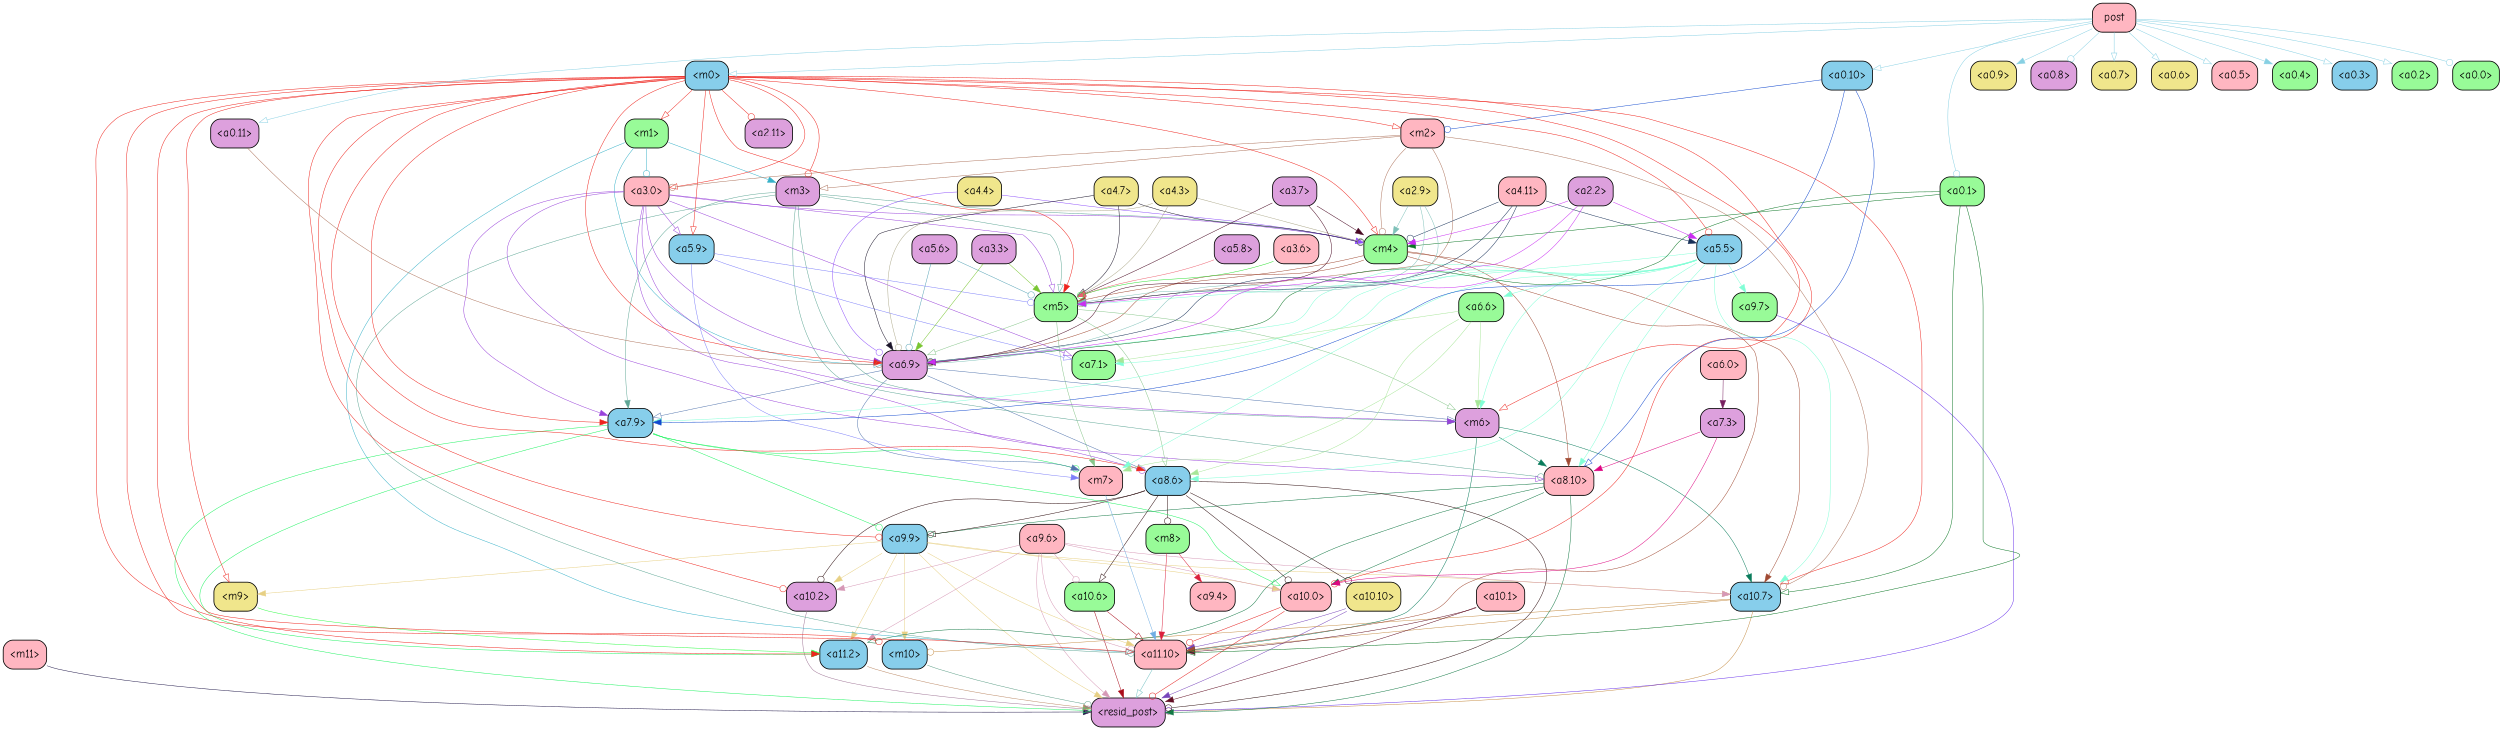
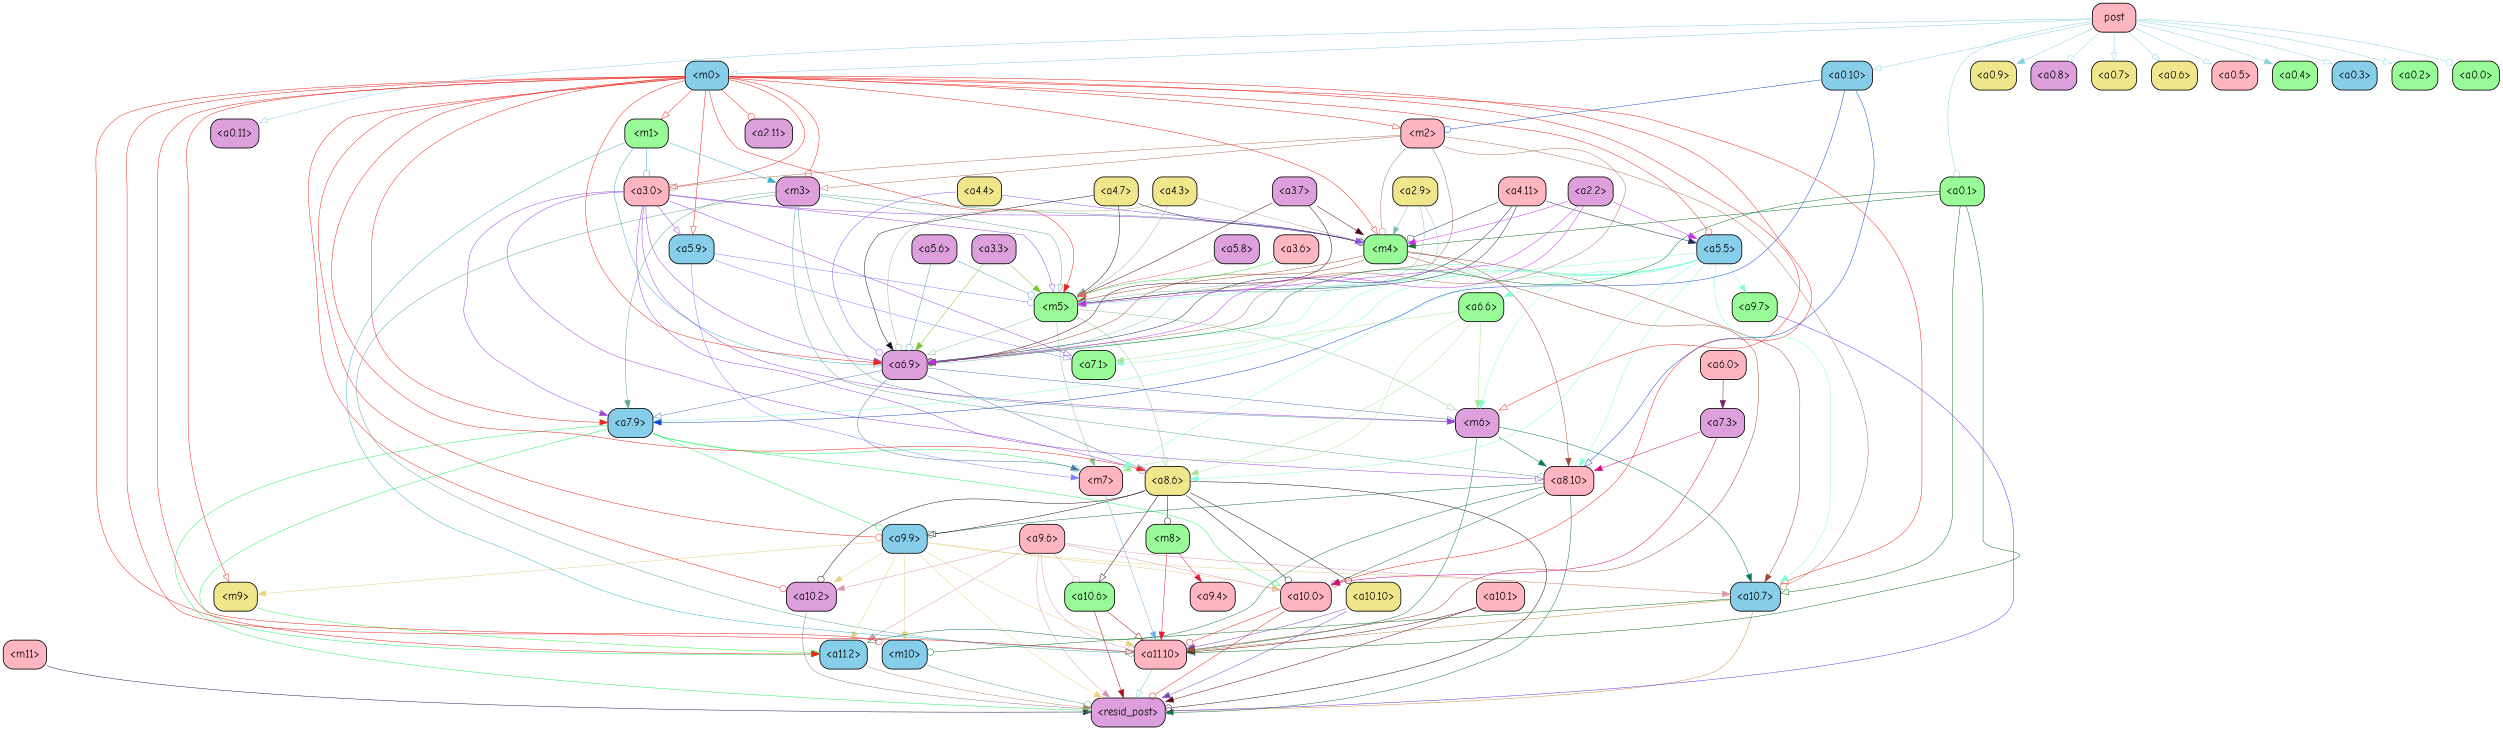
  strict digraph {
    fontname="Comic Neue"
    splines=true
    node [color=black fillcolor=lightpink fontname="Comic Neue" shape=box style="filled, rounded"]
    edge [arrowhead=normal color="#ee241d" fontname="Comic Neue" penwidth=0.6 style=solid]
    "<resid_post>" [fillcolor=plum]
    "<m11>"
    "<a11.10>"
    "<a11.2>" [fillcolor=skyblue]
    "<m10>" [fillcolor=skyblue]
    "<a10.10>" [fillcolor=khaki]
    "<a10.7>" [fillcolor=skyblue]
    "<a10.6>" [fillcolor=palegreen]
    "<a10.2>" [fillcolor=plum]
    "<a10.1>"
    "<a10.0>"
    "<a9.9>" [fillcolor=skyblue]
    "<m9>" [fillcolor=khaki]
    "<a9.7>" [fillcolor=palegreen]
    "<a9.6>"
    "<a8.10>"
-   "<a8.6>" [fillcolor=skyblue]
+   "<a8.6>" [fillcolor=khaki]
    "<m8>" [fillcolor=palegreen]
    "<a9.4>"
    "<a7.9>" [fillcolor=skyblue]
    "<m7>"
    "<m6>" [fillcolor=plum]
    "<m4>" [fillcolor=palegreen]
    "<m5>" [fillcolor=palegreen]
    "<a6.9>" [fillcolor=plum]
    "<m3>" [fillcolor=plum]
    "<m1>" [fillcolor=palegreen]
    "<a3.0>"
    "<a5.9>" [fillcolor=skyblue]
    "<a7.1>" [fillcolor=palegreen]
    "<m0>" [fillcolor=skyblue]
    "<a5.5>" [fillcolor=skyblue]
    "<m2>"
    "<a2.11>" [fillcolor=plum]
    "<a6.6>" [fillcolor=palegreen]
    "<a0.1>" [fillcolor=palegreen]
    "<a7.3>" [fillcolor=plum]
    "<a0.10>" [fillcolor=skyblue]
    "<a6.0>"
    "<a4.4>" [fillcolor=khaki]
    "<a5.6>" [fillcolor=plum]
    "<a4.11>"
    "<a4.7>" [fillcolor=khaki]
    "<a4.3>" [fillcolor=khaki]
    "<a3.7>" [fillcolor=plum]
    "<a3.3>" [fillcolor=plum]
    "<a2.9>" [fillcolor=khaki]
    "<a2.2>" [fillcolor=plum]
    "<a5.8>" [fillcolor=plum]
    "<a3.6>"
    n51 [label=post]
    "<a0.11>" [fillcolor=plum]
    "<a0.9>" [fillcolor=khaki]
    "<a0.8>" [fillcolor=plum]
    "<a0.7>" [fillcolor=khaki]
    "<a0.6>" [fillcolor=khaki]
    "<a0.5>"
    "<a0.4>" [fillcolor=palegreen]
    "<a0.3>" [fillcolor=skyblue]
    "<a0.2>" [fillcolor=palegreen]
    "<a0.0>" [fillcolor=palegreen]
    "<m11>" -> "<resid_post>" [color="#221a4b" style=bold]
    "<a11.10>" -> "<resid_post>" [arrowhead=onormal color="#73c0c3"]
    "<a11.2>" -> "<resid_post>" [color="#bb8966"]
    "<m10>" -> "<resid_post>" [arrowhead=odot color="#5d9e87"]
    "<a10.10>" -> "<resid_post>" [color="#7845bb" style=bold]
    "<a10.10>" -> "<a11.10>" [color="#7845bb"]
    "<a10.7>" -> "<resid_post>" [arrowhead=odot color="#c58d46"]
    "<a10.7>" -> "<a11.10>" [arrowhead=onormal color="#c58d46"]
-   "<a10.7>" -> "<m10>" [arrowhead=odot color="#c58d46"]
+   "<a10.7>" -> "<m10>" [arrowhead=odot color="#0a7624"]
    "<a10.6>" -> "<resid_post>" [color="#a90b19" style=bold]
    "<a10.6>" -> "<a11.10>" [arrowhead=onormal color="#a90b19" style=bold]
    "<a10.2>" -> "<resid_post>" [arrowhead=odot color="#9f7596" style=bold]
    "<a10.1>" -> "<resid_post>" [color="#620f23"]
    "<a10.1>" -> "<a11.10>" [color="#620f23"]
    "<a10.0>" -> "<resid_post>" [arrowhead=odot color="#e41e1d"]
    "<a10.0>" -> "<a11.10>" [arrowhead=odot color="#e41e1d"]
    "<a9.9>" -> "<resid_post>" [color="#e7d084" arrowhead="" style=""]
    "<a9.9>" -> "<a11.10>" [color="#e7d084" arrowhead="" style=""]
    "<a9.9>" -> "<a11.2>" [color="#e7d084" arrowhead="" style=""]
    "<a9.9>" -> "<m10>" [color="#e7d084" arrowhead="" style=""]
    "<a9.9>" -> "<a10.7>" [color="#e7d084" arrowhead="" style=""]
    "<a9.9>" -> "<a10.2>" [color="#e7d084" arrowhead="" style=""]
    "<a9.9>" -> "<a10.0>" [color="#e7d084" arrowhead="" style=""]
    "<a9.9>" -> "<m9>" [color="#e7d084" arrowhead="" style=""]
    "<m9>" -> "<a11.2>" [color="#34fc49" style=bold]
    "<a9.7>" -> "<resid_post>" [arrowhead=odot color="#6730eb"]
    "<a9.6>" -> "<resid_post>" [color="#d698b6"]
    "<a9.6>" -> "<a11.10>" [arrowhead=odot color="#d698b6"]
    "<a9.6>" -> "<a11.2>" [color="#d698b6" style=bold]
    "<a9.6>" -> "<a10.7>" [color="#d698b6" style=bold]
    "<a9.6>" -> "<a10.6>" [arrowhead=odot color="#d698b6" style=bold]
    "<a9.6>" -> "<a10.2>" [color="#d698b6" style=bold]
    "<a9.6>" -> "<a10.0>" [arrowhead=onormal color="#d698b6"]
    "<a8.10>" -> "<resid_post>" [color="#127844" style=bold]
    "<a8.10>" -> "<a11.2>" [arrowhead=onormal color="#127844"]
    "<a8.10>" -> "<a10.0>" [color="#127844"]
    "<a8.10>" -> "<a9.9>" [arrowhead=odot color="#127844"]
    "<a8.6>" -> "<resid_post>" [arrowhead=odot color="#2b0b0d" style=bold]
    "<a8.6>" -> "<a10.10>" [arrowhead=odot color="#2b0b0d"]
    "<a8.6>" -> "<a10.6>" [arrowhead=onormal color="#2b0b0d" style=bold]
    "<a8.6>" -> "<a10.2>" [arrowhead=odot color="#2b0b0d"]
    "<a8.6>" -> "<a10.0>" [arrowhead=odot color="#2b0b0d" style=bold]
    "<a8.6>" -> "<a9.9>" [arrowhead=onormal color="#2b0b0d" style=bold]
    "<a8.6>" -> "<m8>" [arrowhead=odot color="#2b0b0d" style=bold]
    "<m8>" -> "<a11.10>" [color="#db213d" style=bold]
    "<m8>" -> "<a9.4>" [color="#db213d" style=bold]
    "<a7.9>" -> "<resid_post>" [arrowhead=onormal color="#1ef360" style=bold]
    "<a7.9>" -> "<a11.2>" [color="#1ef360"]
    "<a7.9>" -> "<a10.0>" [arrowhead=onormal color="#1ef360"]
    "<a7.9>" -> "<a9.9>" [arrowhead=odot color="#1ef360" style=bold]
    "<a7.9>" -> "<m7>" [arrowhead=odot color="#1ef360"]
    "<m7>" -> "<a11.10>" [color="#6fade3" style=bold]
    "<m6>" -> "<a11.10>" [arrowhead=onormal color="#0a7c5c" style=bold]
    "<m6>" -> "<a10.7>" [color="#0a7c5c"]
    "<m6>" -> "<a8.10>" [color="#0a7c5c" style=bold]
    "<m4>" -> "<a11.10>" [color="#a04a33" style=bold]
    "<m4>" -> "<a10.7>" [color="#a04a33"]
    "<m4>" -> "<a8.10>" [color="#a04a33"]
    "<m4>" -> "<m5>" [color="#a04a33"]
    "<m4>" -> "<a6.9>" [arrowhead=odot color="#a04a33" style=bold]
    "<m5>" -> "<a8.6>" [arrowhead=onormal color="#86c58a"]
    "<m5>" -> "<m7>" [color="#86c58a"]
    "<m5>" -> "<m6>" [arrowhead=onormal color="#86c58a"]
    "<m5>" -> "<a6.9>" [arrowhead=onormal color="#86c58a"]
    "<a6.9>" -> "<a8.6>" [arrowhead=onormal color="#5375ad"]
    "<a6.9>" -> "<a7.9>" [arrowhead=onormal color="#5375ad"]
    "<a6.9>" -> "<m7>" [color="#5375ad" style=bold]
    "<a6.9>" -> "<m6>" [arrowhead=onormal color="#5375ad" style=bold]
    "<m3>" -> "<a11.10>" [arrowhead=odot color="#5ea695"]
    "<m3>" -> "<a8.10>" [arrowhead=odot color="#5ea695" style=bold]
    "<m3>" -> "<a7.9>" [color="#5ea695"]
    "<m3>" -> "<m6>" [color="#5ea695"]
    "<m3>" -> "<m4>" [arrowhead=odot color="#5ea695" style=bold]
    "<m3>" -> "<m5>" [arrowhead=onormal color="#5ea695" style=bold]
    "<m1>" -> "<a11.10>" [arrowhead=onormal color="#37b1c8" style=bold]
    "<m1>" -> "<a6.9>" [arrowhead=onormal color="#37b1c8" style=bold]
    "<m1>" -> "<m3>" [color="#37b1c8" style=bold]
    "<m1>" -> "<a3.0>" [arrowhead=odot color="#37b1c8" style=bold]
    "<a3.0>" -> "<a8.10>" [arrowhead=onormal color="#9842da"]
    "<a3.0>" -> "<a8.6>" [arrowhead=odot color="#9842da" style=bold]
    "<a3.0>" -> "<a7.9>" [color="#9842da"]
    "<a3.0>" -> "<m6>" [color="#9842da"]
    "<a3.0>" -> "<m4>" [arrowhead=onormal color="#9842da" style=bold]
    "<a3.0>" -> "<m5>" [arrowhead=onormal color="#9842da" style=bold]
    "<a3.0>" -> "<a6.9>" [color="#9842da"]
    "<a3.0>" -> "<a5.9>" [arrowhead=onormal color="#9842da" style=bold]
    "<a3.0>" -> "<a7.1>" [arrowhead=onormal color="#9842da" style=bold]
    "<a5.9>" -> "<m7>" [color="#7e80f9"]
    "<a5.9>" -> "<m5>" [arrowhead=odot color="#7e80f9" style=bold]
    "<a5.9>" -> "<a7.1>" [arrowhead=onormal color="#7e80f9"]
    "<m0>" -> "<a11.10>" [arrowhead=onormal style=bold]
    "<m0>" -> "<a11.2>" [style=bold]
    "<m0>" -> "<m10>" [arrowhead=odot]
    "<m0>" -> "<a10.7>" [arrowhead=onormal]
    "<m0>" -> "<a10.2>" [arrowhead=odot style=bold]
    "<m0>" -> "<a10.0>" [arrowhead=odot]
    "<m0>" -> "<a9.9>" [arrowhead=odot]
    "<m0>" -> "<m9>" [arrowhead=onormal]
    "<m0>" -> "<a8.6>"
    "<m0>" -> "<a7.9>"
    "<m0>" -> "<m6>" [arrowhead=onormal style=bold]
    "<m0>" -> "<m4>" [arrowhead=onormal]
    "<m0>" -> "<m5>" [style=bold]
    "<m0>" -> "<a6.9>" [style=bold]
    "<m0>" -> "<m3>" [arrowhead=odot]
    "<m0>" -> "<m1>" [arrowhead=onormal style=bold]
    "<m0>" -> "<a3.0>" [arrowhead=onormal style=bold]
    "<m0>" -> "<a5.9>" [arrowhead=onormal]
    "<m0>" -> "<a5.5>" [arrowhead=odot style=bold]
    "<m0>" -> "<m2>" [arrowhead=onormal]
    "<m0>" -> "<a2.11>" [arrowhead=odot]
    "<a5.5>" -> "<a10.7>" [color="#81fed6" arrowhead="" style=""]
    "<a5.5>" -> "<a9.7>" [color="#81fed6" arrowhead="" style=""]
    "<a5.5>" -> "<a8.10>" [color="#81fed6" arrowhead="" style=""]
    "<a5.5>" -> "<a8.6>" [color="#81fed6" arrowhead="" style=""]
    "<a5.5>" -> "<a7.9>" [color="#81fed6" arrowhead="" style=""]
    "<a5.5>" -> "<m7>" [color="#81fed6" arrowhead="" style=""]
    "<a5.5>" -> "<m6>" [color="#81fed6" arrowhead="" style=""]
    "<a5.5>" -> "<m5>" [color="#81fed6" arrowhead="" style=""]
    "<a5.5>" -> "<a6.9>" [color="#81fed6" arrowhead="" style=""]
    "<a5.5>" -> "<a7.1>" [color="#81fed6" arrowhead="" style=""]
    "<a5.5>" -> "<a6.6>" [color="#81fed6" arrowhead="" style=""]
    "<m2>" -> "<a10.7>" [arrowhead=odot color="#ad735c"]
    "<m2>" -> "<m4>" [arrowhead=odot color="#ad735c"]
    "<m2>" -> "<m5>" [arrowhead=odot color="#ad735c" style=bold]
-   "<a0.11>" -> "<a6.9>" [arrowhead=odot color="#ad735c" style=bold]
+   "<m2>" -> "<a6.9>" [arrowhead=odot color="#ad735c" style=bold]
    "<m2>" -> "<m3>" [arrowhead=onormal color="#ad735c" style=bold]
    "<m2>" -> "<a3.0>" [arrowhead=odot color="#ad735c"]
    "<a6.6>" -> "<a8.6>" [color="#a7e698" arrowhead="" style=""]
    "<a6.6>" -> "<m7>" [color="#a7e698" arrowhead="" style=""]
    "<a6.6>" -> "<m6>" [color="#a7e698" arrowhead="" style=""]
    "<a6.6>" -> "<a7.1>" [color="#a7e698" arrowhead="" style=""]
    "<a0.1>" -> "<a11.10>" [arrowhead=onormal color="#0a7624"]
    "<a0.1>" -> "<a10.7>" [arrowhead=onormal color="#0a7624"]
    "<a0.1>" -> "<m4>" [color="#0a7624"]
    "<a0.1>" -> "<a6.9>" [color="#0a7624"]
    "<a7.3>" -> "<a10.0>" [color="#de0581" style=bold]
    "<a7.3>" -> "<a8.10>" [color="#de0581"]
    "<a0.10>" -> "<a8.10>" [arrowhead=onormal color="#1148ce" style=bold]
    "<a0.10>" -> "<a7.9>" [color="#1148ce"]
    "<a0.10>" -> "<m2>" [arrowhead=odot color="#1148ce"]
    "<a6.0>" -> "<a7.3>" [color="#771f5f" style=bold]
    "<a4.4>" -> "<m4>" [color="#8d4ffb" style=bold]
    "<a4.4>" -> "<a6.9>" [arrowhead=odot color="#8d4ffb" style=bold]
    "<a5.6>" -> "<m5>" [arrowhead=odot color="#55a2b5"]
    "<a5.6>" -> "<a6.9>" [arrowhead=odot color="#55a2b5"]
    "<a4.11>" -> "<m4>" [arrowhead=odot color="#173058" style=bold]
    "<a4.11>" -> "<m5>" [arrowhead=onormal color="#173058"]
    "<a4.11>" -> "<a6.9>" [arrowhead=odot color="#173058"]
    "<a4.11>" -> "<a5.5>" [color="#173058" style=bold]
    "<a4.7>" -> "<m4>" [arrowhead=odot color="#1a1429"]
    "<a4.7>" -> "<m5>" [arrowhead=onormal color="#1a1429"]
    "<a4.7>" -> "<a6.9>" [color="#1a1429" style=bold]
    "<a4.3>" -> "<m4>" [arrowhead=odot color="#aeaa8c"]
    "<a4.3>" -> "<m5>" [color="#aeaa8c" style=bold]
    "<a4.3>" -> "<a6.9>" [arrowhead=odot color="#aeaa8c" style=bold]
    "<a3.7>" -> "<m4>" [color="#480822"]
    "<a3.7>" -> "<m5>" [arrowhead=onormal color="#480822"]
    "<a3.7>" -> "<a6.9>" [color="#480822" style=bold]
    "<a3.3>" -> "<m5>" [color="#79c631"]
    "<a3.3>" -> "<a6.9>" [color="#79c631" style=bold]
    "<a2.9>" -> "<m4>" [color="#7fc1b9" style=bold]
    "<a2.9>" -> "<m5>" [color="#7fc1b9" style=bold]
    "<a2.9>" -> "<a6.9>" [arrowhead=odot color="#7fc1b9" style=bold]
    "<a2.2>" -> "<m4>" [color="#c92ef1" style=bold]
    "<a2.2>" -> "<m5>" [color="#c92ef1" style=bold]
    "<a2.2>" -> "<a6.9>" [color="#c92ef1"]
    "<a2.2>" -> "<a5.5>" [color="#c92ef1" style=bold]
    "<a5.8>" -> "<m5>" [color="#ec6170"]
    "<a3.6>" -> "<m5>" [arrowhead=odot color="#2de033" style=bold]
    n51 -> "<m0>" [arrowhead=onormal color="#87d0e3"]
    n51 -> "<a0.1>" [arrowhead=odot color="#87d0e3" style=bold]
    n51 -> "<a0.10>" [arrowhead=onormal color="#87d0e3" style=bold]
    n51 -> "<a0.11>" [arrowhead=onormal color="#87d0e3" style=bold]
    n51 -> "<a0.9>" [color="#87d0e3" style=bold]
    n51 -> "<a0.8>" [arrowhead=odot color="#87d0e3"]
    n51 -> "<a0.7>" [arrowhead=onormal color="#87d0e3" style=bold]
    n51 -> "<a0.6>" [arrowhead=onormal color="#87d0e3" style=bold]
    n51 -> "<a0.5>" [arrowhead=onormal color="#87d0e3"]
    n51 -> "<a0.4>" [color="#87d0e3"]
    n51 -> "<a0.3>" [arrowhead=onormal color="#87d0e3" style=bold]
    n51 -> "<a0.2>" [arrowhead=onormal color="#87d0e3"]
    n51 -> "<a0.0>" [arrowhead=odot color="#87d0e3" style=bold]
  }
